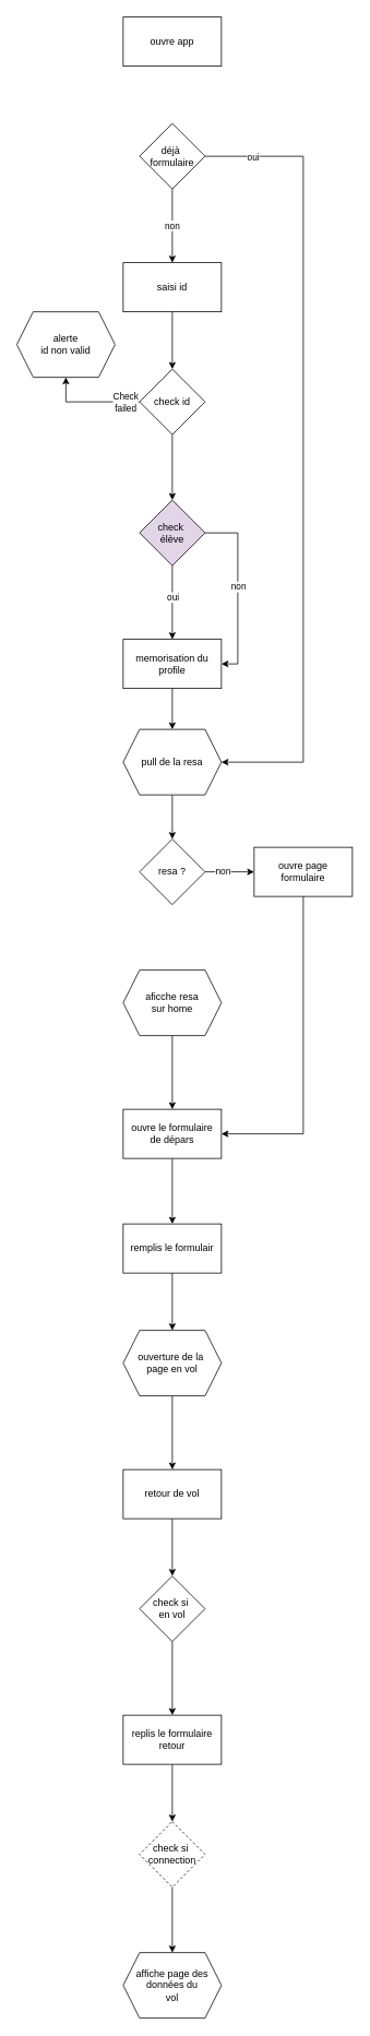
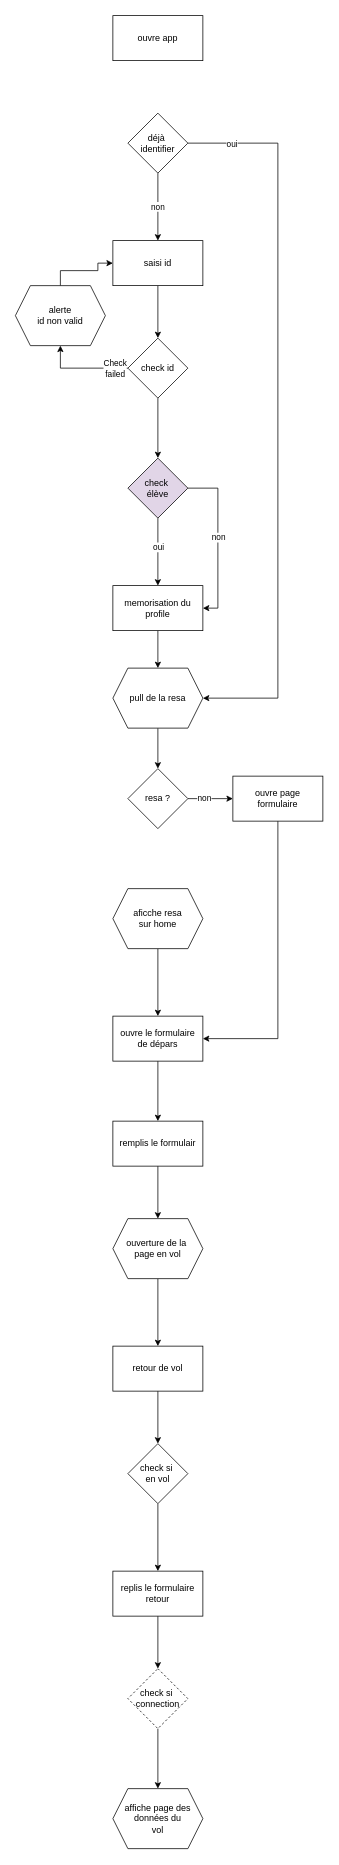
  <mxCell id="0" />
  <mxCell id="1" parent="0" />
  <mxCell id="2" value="&lt;div&gt;ouvre app&lt;/div&gt;" style="whiteSpace=wrap;html=1;" parent="1" vertex="1"><mxGeometry x="150" y="20" width="120" height="60" as="geometry" /></mxCell>
  <mxCell id="3" value="" style="edgeStyle=orthogonalEdgeStyle;rounded=0;orthogonalLoop=1;jettySize=auto;html=1;entryX=1;entryY=0.5;entryDx=0;entryDy=0;" parent="1" source="6" target="21" edge="1"><mxGeometry relative="1" as="geometry"><mxPoint x="500" y="560" as="targetPoint" /><Array as="points"><mxPoint x="370" y="190" /><mxPoint x="370" y="930" /></Array></mxGeometry></mxCell>
  <mxCell id="4" value="oui" style="edgeLabel;html=1;align=center;verticalAlign=middle;resizable=0;points=[];" vertex="1" connectable="0" parent="3"><mxGeometry x="-0.879" relative="1" as="geometry"><mxPoint as="offset" /></mxGeometry></mxCell>
  <mxCell id="5" value="non" style="edgeStyle=orthogonalEdgeStyle;rounded=0;orthogonalLoop=1;jettySize=auto;html=1;" parent="1" source="6" target="8" edge="1"><mxGeometry relative="1" as="geometry" /></mxCell>
- <mxCell id="6" value="&lt;div&gt;déjà&amp;nbsp;&lt;/div&gt;&lt;div&gt;formulaire&lt;/div&gt;" style="rhombus;whiteSpace=wrap;html=1;" parent="1" vertex="1"><mxGeometry x="170" y="150" width="80" height="80" as="geometry" /></mxCell>
+ <mxCell id="6" value="&lt;div&gt;déjà&amp;nbsp;&lt;/div&gt;&lt;div&gt;identifier&lt;/div&gt;" style="rhombus;whiteSpace=wrap;html=1;" parent="1" vertex="1"><mxGeometry x="170" y="150" width="80" height="80" as="geometry" /></mxCell>
  <mxCell id="7" value="" style="edgeStyle=orthogonalEdgeStyle;rounded=0;orthogonalLoop=1;jettySize=auto;html=1;" edge="1" parent="1" source="8" target="12"><mxGeometry relative="1" as="geometry" /></mxCell>
  <mxCell id="8" value="saisi id" style="whiteSpace=wrap;html=1;" parent="1" vertex="1"><mxGeometry x="150" y="320" width="120" height="60" as="geometry" /></mxCell>
  <mxCell id="9" style="edgeStyle=orthogonalEdgeStyle;rounded=0;orthogonalLoop=1;jettySize=auto;html=1;exitX=0;exitY=0.5;exitDx=0;exitDy=0;entryX=0.5;entryY=1;entryDx=0;entryDy=0;" edge="1" parent="1" source="12" target="23"><mxGeometry relative="1" as="geometry"><mxPoint x="160" y="500" as="sourcePoint" /><mxPoint x="100" y="450" as="targetPoint" /><Array as="points"><mxPoint x="80" y="490" /></Array></mxGeometry></mxCell>
  <mxCell id="10" value="&lt;div&gt;Check&lt;/div&gt;&lt;div&gt;failed&lt;/div&gt;" style="edgeLabel;html=1;align=center;verticalAlign=middle;resizable=0;points=[];" vertex="1" connectable="0" parent="9"><mxGeometry x="-0.808" y="1" relative="1" as="geometry"><mxPoint x="-6" y="-1" as="offset" /></mxGeometry></mxCell>
  <mxCell id="11" value="" style="edgeStyle=orthogonalEdgeStyle;rounded=0;orthogonalLoop=1;jettySize=auto;html=1;" edge="1" parent="1" source="12" target="17"><mxGeometry relative="1" as="geometry" /></mxCell>
  <mxCell id="12" value="check id" style="rhombus;whiteSpace=wrap;html=1;" vertex="1" parent="1"><mxGeometry x="170" y="450" width="80" height="80" as="geometry" /></mxCell>
  <mxCell id="13" value="" style="edgeStyle=orthogonalEdgeStyle;rounded=0;orthogonalLoop=1;jettySize=auto;html=1;" edge="1" parent="1" source="17" target="19"><mxGeometry relative="1" as="geometry" /></mxCell>
  <mxCell id="14" value="oui" style="edgeLabel;html=1;align=center;verticalAlign=middle;resizable=0;points=[];" vertex="1" connectable="0" parent="13"><mxGeometry x="-0.16" relative="1" as="geometry"><mxPoint as="offset" /></mxGeometry></mxCell>
  <mxCell id="15" style="edgeStyle=orthogonalEdgeStyle;rounded=0;orthogonalLoop=1;jettySize=auto;html=1;entryX=1;entryY=0.5;entryDx=0;entryDy=0;" edge="1" parent="1" source="17" target="19"><mxGeometry relative="1" as="geometry"><Array as="points"><mxPoint x="290" y="650" /><mxPoint x="290" y="810" /></Array></mxGeometry></mxCell>
  <mxCell id="16" value="non" style="edgeLabel;html=1;align=center;verticalAlign=middle;resizable=0;points=[];" vertex="1" connectable="0" parent="15"><mxGeometry x="-0.041" relative="1" as="geometry"><mxPoint as="offset" /></mxGeometry></mxCell>
  <mxCell id="17" value="&lt;div&gt;check&amp;nbsp;&lt;/div&gt;&lt;div&gt;élève&lt;/div&gt;" style="rhombus;whiteSpace=wrap;html=1;fillColor=#e1d5e7;" vertex="1" parent="1"><mxGeometry x="170" y="610" width="80" height="80" as="geometry" /></mxCell>
  <mxCell id="18" style="edgeStyle=orthogonalEdgeStyle;rounded=0;orthogonalLoop=1;jettySize=auto;html=1;entryX=0.5;entryY=0;entryDx=0;entryDy=0;" edge="1" parent="1" source="19" target="21"><mxGeometry relative="1" as="geometry" /></mxCell>
  <mxCell id="19" value="memorisation du profile" style="whiteSpace=wrap;html=1;" vertex="1" parent="1"><mxGeometry x="150" y="780" width="120" height="60" as="geometry" /></mxCell>
  <mxCell id="20" style="edgeStyle=orthogonalEdgeStyle;rounded=0;orthogonalLoop=1;jettySize=auto;html=1;entryX=0.5;entryY=0;entryDx=0;entryDy=0;" edge="1" parent="1" source="21" target="26"><mxGeometry relative="1" as="geometry" /></mxCell>
  <mxCell id="21" value="&lt;div&gt;pull de la resa&lt;/div&gt;" style="shape=hexagon;perimeter=hexagonPerimeter2;whiteSpace=wrap;html=1;fixedSize=1;" vertex="1" parent="1"><mxGeometry x="150" y="890" width="120" height="80" as="geometry" /></mxCell>
+ <mxCell id="22" style="edgeStyle=orthogonalEdgeStyle;rounded=0;orthogonalLoop=1;jettySize=auto;html=1;entryX=0;entryY=0.5;entryDx=0;entryDy=0;" edge="1" parent="1" source="23" target="8"><mxGeometry relative="1" as="geometry"><Array as="points"><mxPoint x="80" y="360" /><mxPoint x="130" y="360" /><mxPoint x="130" y="350" /></Array></mxGeometry></mxCell>
  <mxCell id="23" value="&lt;div&gt;alerte&lt;/div&gt;&lt;div&gt;id non valid&lt;/div&gt;" style="shape=hexagon;perimeter=hexagonPerimeter2;whiteSpace=wrap;html=1;fixedSize=1;" vertex="1" parent="1"><mxGeometry x="20" y="380" width="120" height="80" as="geometry" /></mxCell>
  <mxCell id="24" value="" style="edgeStyle=orthogonalEdgeStyle;rounded=0;orthogonalLoop=1;jettySize=auto;html=1;" edge="1" parent="1" source="26" target="32"><mxGeometry relative="1" as="geometry" /></mxCell>
  <mxCell id="25" value="non" style="edgeLabel;html=1;align=center;verticalAlign=middle;resizable=0;points=[];" vertex="1" connectable="0" parent="24"><mxGeometry x="-0.302" y="-1" relative="1" as="geometry"><mxPoint y="-2" as="offset" /></mxGeometry></mxCell>
  <mxCell id="26" value="resa ?" style="rhombus;whiteSpace=wrap;html=1;" vertex="1" parent="1"><mxGeometry x="170" y="1024" width="80" height="80" as="geometry" /></mxCell>
  <mxCell id="27" value="" style="edgeStyle=orthogonalEdgeStyle;rounded=0;orthogonalLoop=1;jettySize=auto;html=1;" edge="1" parent="1" source="28" target="30"><mxGeometry relative="1" as="geometry" /></mxCell>
  <mxCell id="28" value="&lt;div&gt;aficche resa&lt;/div&gt;&lt;div&gt;sur&amp;nbsp;home&lt;/div&gt;" style="shape=hexagon;perimeter=hexagonPerimeter2;whiteSpace=wrap;html=1;fixedSize=1;" vertex="1" parent="1"><mxGeometry x="150" y="1184" width="120" height="80" as="geometry" /></mxCell>
  <mxCell id="29" value="" style="edgeStyle=orthogonalEdgeStyle;rounded=0;orthogonalLoop=1;jettySize=auto;html=1;" edge="1" parent="1" source="30" target="34"><mxGeometry relative="1" as="geometry" /></mxCell>
  <mxCell id="30" value="&lt;div&gt;ouvre le formulaire&lt;/div&gt;&lt;div&gt;de dépars&lt;/div&gt;" style="whiteSpace=wrap;html=1;" vertex="1" parent="1"><mxGeometry x="150" y="1354" width="120" height="60" as="geometry" /></mxCell>
  <mxCell id="31" style="edgeStyle=orthogonalEdgeStyle;rounded=0;orthogonalLoop=1;jettySize=auto;html=1;" edge="1" parent="1" source="32" target="30"><mxGeometry relative="1" as="geometry"><Array as="points"><mxPoint x="370" y="1384" /></Array></mxGeometry></mxCell>
  <mxCell id="32" value="&lt;div&gt;ouvre page&lt;/div&gt;&lt;div&gt;formulaire&lt;/div&gt;" style="whiteSpace=wrap;html=1;" vertex="1" parent="1"><mxGeometry x="310" y="1034" width="120" height="60" as="geometry" /></mxCell>
  <mxCell id="33" style="edgeStyle=orthogonalEdgeStyle;rounded=0;orthogonalLoop=1;jettySize=auto;html=1;" edge="1" parent="1" source="34" target="36"><mxGeometry relative="1" as="geometry" /></mxCell>
  <mxCell id="34" value="remplis le formulair" style="whiteSpace=wrap;html=1;" vertex="1" parent="1"><mxGeometry x="150" y="1494" width="120" height="60" as="geometry" /></mxCell>
  <mxCell id="35" value="" style="edgeStyle=orthogonalEdgeStyle;rounded=0;orthogonalLoop=1;jettySize=auto;html=1;" edge="1" parent="1" source="36" target="38"><mxGeometry relative="1" as="geometry" /></mxCell>
  <mxCell id="36" value="&lt;div&gt;ouverture de la&amp;nbsp;&lt;/div&gt;&lt;div&gt;page en vol&lt;/div&gt;" style="shape=hexagon;perimeter=hexagonPerimeter2;whiteSpace=wrap;html=1;fixedSize=1;" vertex="1" parent="1"><mxGeometry x="150" y="1624" width="120" height="80" as="geometry" /></mxCell>
  <mxCell id="37" value="" style="edgeStyle=orthogonalEdgeStyle;rounded=0;orthogonalLoop=1;jettySize=auto;html=1;" edge="1" parent="1" source="38" target="40"><mxGeometry relative="1" as="geometry" /></mxCell>
  <mxCell id="38" value="retour de vol" style="whiteSpace=wrap;html=1;" vertex="1" parent="1"><mxGeometry x="150" y="1794" width="120" height="60" as="geometry" /></mxCell>
  <mxCell id="39" value="" style="edgeStyle=orthogonalEdgeStyle;rounded=0;orthogonalLoop=1;jettySize=auto;html=1;" edge="1" parent="1" source="40" target="42"><mxGeometry relative="1" as="geometry" /></mxCell>
  <mxCell id="40" value="&lt;div&gt;check si&amp;nbsp;&lt;/div&gt;&lt;div&gt;en vol&lt;/div&gt;" style="rhombus;whiteSpace=wrap;html=1;" vertex="1" parent="1"><mxGeometry x="170" y="1924" width="80" height="80" as="geometry" /></mxCell>
  <mxCell id="41" value="" style="edgeStyle=orthogonalEdgeStyle;rounded=0;orthogonalLoop=1;jettySize=auto;html=1;" edge="1" parent="1" source="42" target="44"><mxGeometry relative="1" as="geometry" /></mxCell>
  <mxCell id="42" value="&lt;div&gt;replis le formulaire&lt;/div&gt;&lt;div&gt;retour&lt;/div&gt;" style="whiteSpace=wrap;html=1;" vertex="1" parent="1"><mxGeometry x="150" y="2094" width="120" height="60" as="geometry" /></mxCell>
  <mxCell id="43" value="" style="edgeStyle=orthogonalEdgeStyle;rounded=0;orthogonalLoop=1;jettySize=auto;html=1;" edge="1" parent="1" source="44" target="45"><mxGeometry relative="1" as="geometry" /></mxCell>
  <mxCell id="44" value="&lt;div&gt;check si&amp;nbsp;&lt;/div&gt;&lt;div&gt;connection&lt;/div&gt;" style="rhombus;whiteSpace=wrap;html=1;dashed=1;" vertex="1" parent="1"><mxGeometry x="170" y="2224" width="80" height="80" as="geometry" /></mxCell>
  <mxCell id="45" value="&lt;div&gt;affiche page des données du&lt;/div&gt;&lt;div&gt;vol&lt;/div&gt;" style="shape=hexagon;perimeter=hexagonPerimeter2;whiteSpace=wrap;html=1;fixedSize=1;" vertex="1" parent="1"><mxGeometry x="150" y="2384" width="120" height="80" as="geometry" /></mxCell>
